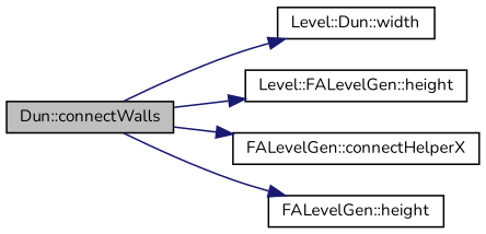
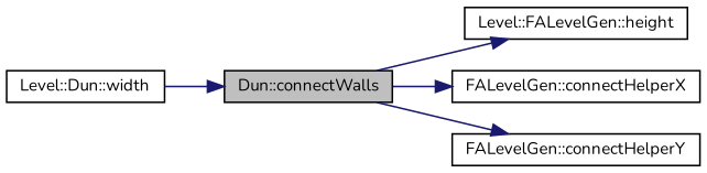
  digraph {
    fontname=Nunito
    rankdir=LR
    node [color=black fillcolor=white fontname=Nunito fontsize=10 shape=record style=filled]
    edge [color=midnightblue fontname=Nunito fontsize=10 labelfontname=Helvetica labelfontsize=10 style=solid]
    n1 [fillcolor=grey75 fontcolor=black height=0.2 label="Dun::connectWalls" width=0.4]
    n2 [height=0.2 label="Level::Dun::width" width=0.4]
    n3 [height=0.2 label="Level::FALevelGen::height" width=0.4]
    n4 [height=0.2 label="FALevelGen::connectHelperX" width=0.4]
-   n5 [height=0.2 label="FALevelGen::height" width=0.4]
-   n1 -> n2
+   n5 [height=0.2 label="FALevelGen::connectHelperY" width=0.4]
+   n2 -> n1
    n1 -> n3
    n1 -> n4
    n1 -> n5
  }
